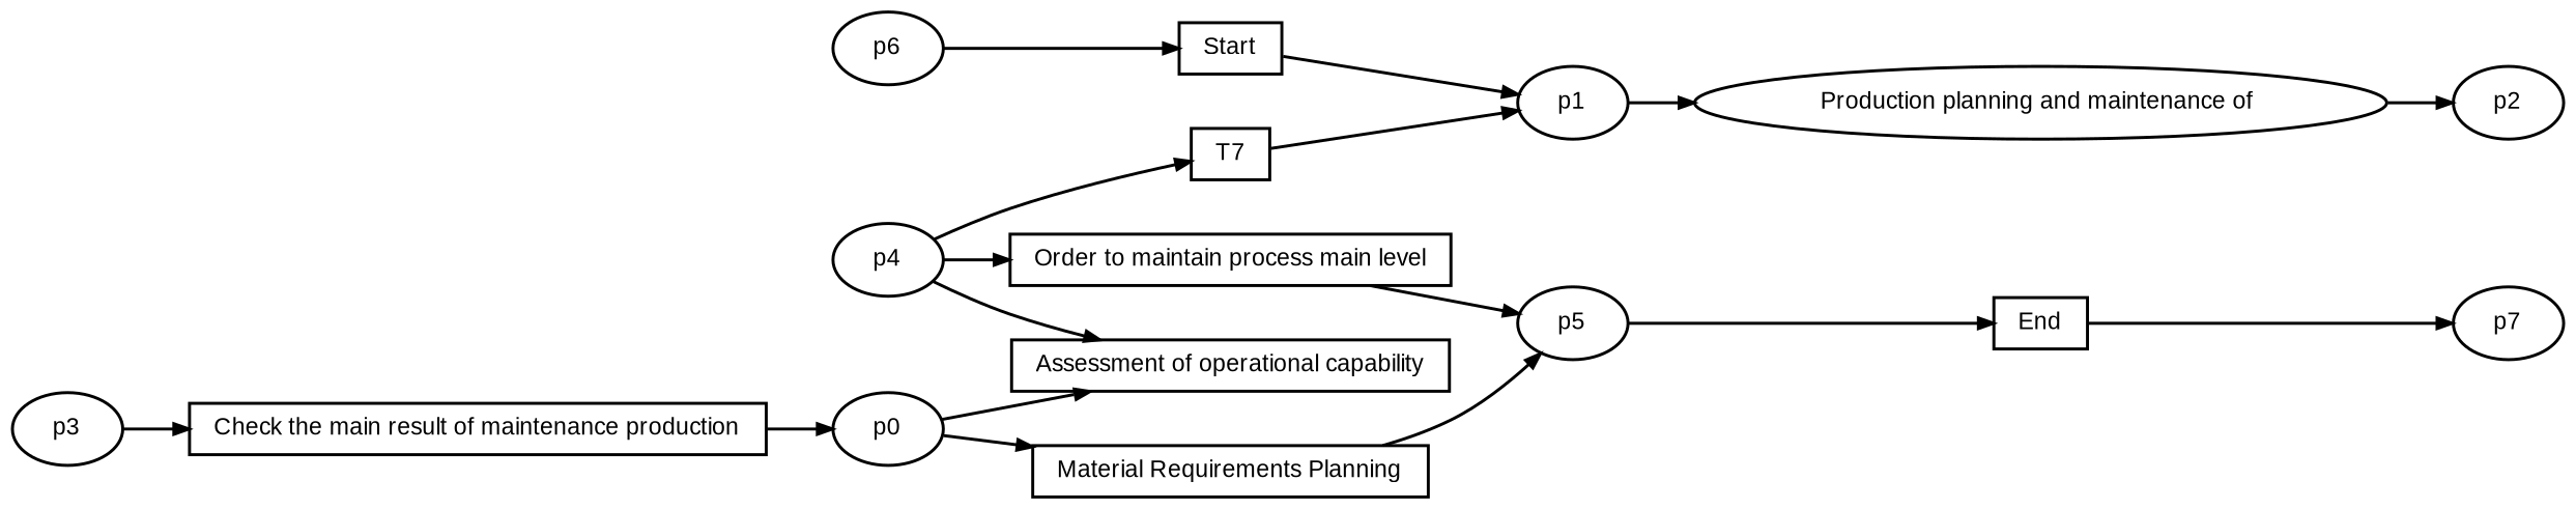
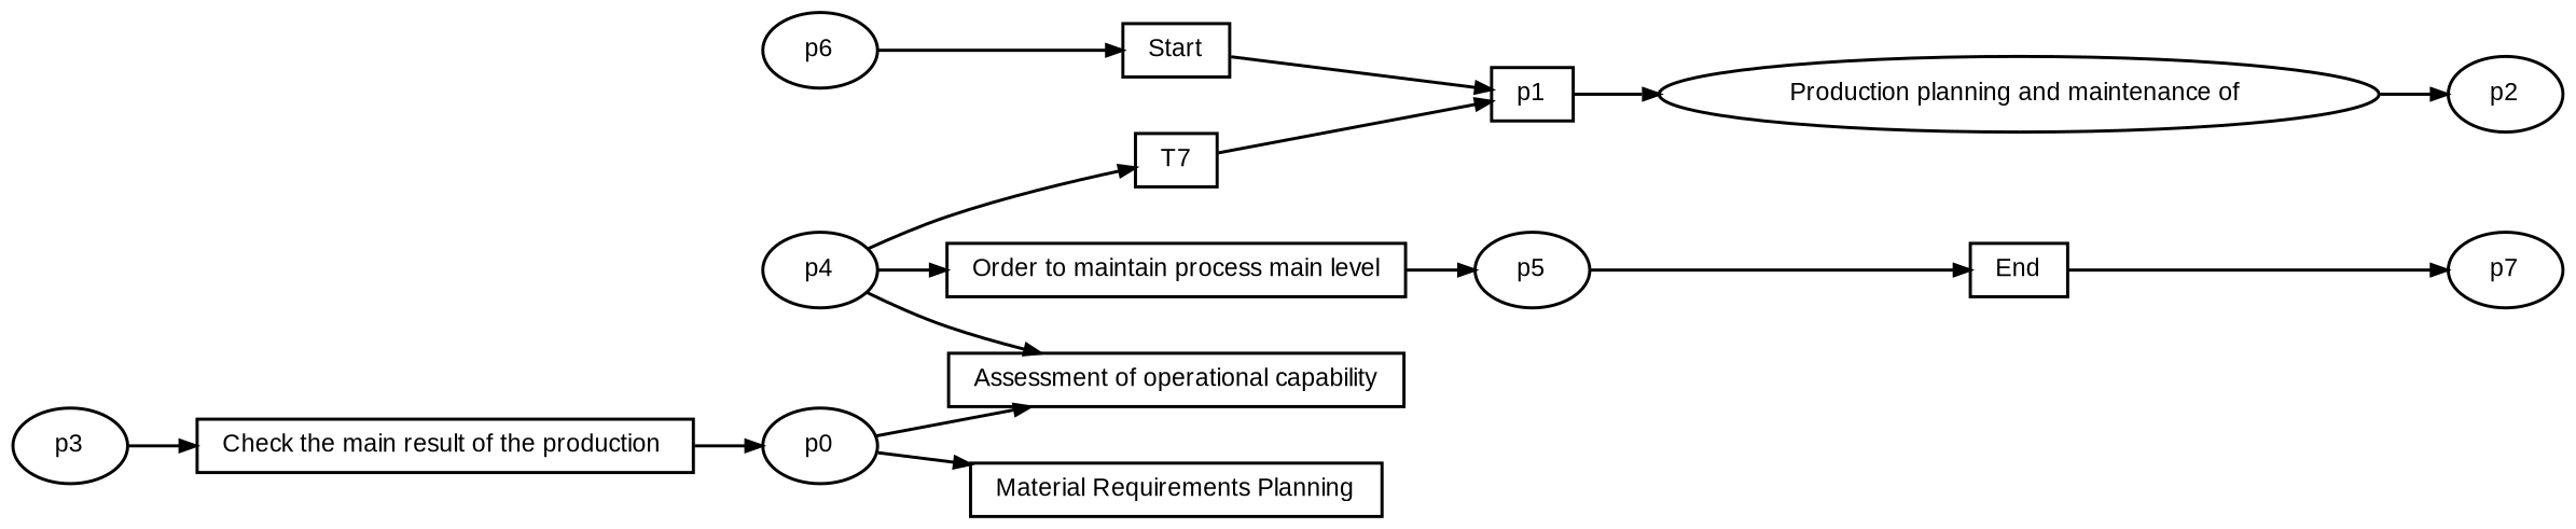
  digraph {
    fontname=Arial
    fontsize=8
    rankdir=LR
    ranksep=.3
    remincross=true
    node [fontname=Arial fontsize=8 shape=oval]
    edge [arrowsize=0.5]
    n1 [height=.2 label=End shape=box width=.2]
    n2 [height=.2 label=p7 width=.2]
    n3 [height=.2 label=T7 shape=box width=.2]
-   n4 [height=.2 label=p1 width=.2]
+   n4 [height=.2 label=p1 shape=box width=.2]
    n5 [height=.2 label="Production planning and maintenance of " shape=ellipse width=.2]
    n6 [height=.2 label="Order to maintain process main level" shape=box width=.2]
    n7 [height=.2 label=p5 width=.2]
    n8 [height=.2 label="Material Requirements Planning" shape=box width=.2]
    n9 [height=.2 label="Assessment of operational capability" shape=box width=.2]
    n10 [height=.2 label=p4 width=.2]
-   n11 [height=.2 label="Check the main result of maintenance production" shape=box width=.2]
+   n11 [height=.2 label="Check the main result of the production " shape=box width=.2]
    n12 [height=.2 label=p0 width=.2]
    n13 [height=.2 label=p3 width=.2]
    n14 [height=.2 label=p2 width=.2]
    n15 [height=.2 label=Start shape=box width=.2]
    n16 [height=.2 label=p6 width=.2]
    n1 -> n2
    n3 -> n4
    n4 -> n5
    n5 -> n14
    n6 -> n7
    n7 -> n1
-   n8 -> n7
    n10 -> n3
    n10 -> n6
    n10 -> n9
    n11 -> n12
    n12 -> n8
    n12 -> n9
    n13 -> n11
    n15 -> n4
    n16 -> n15
  }
